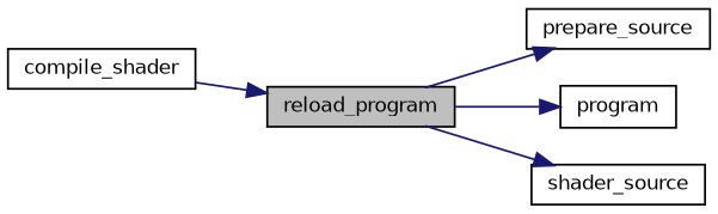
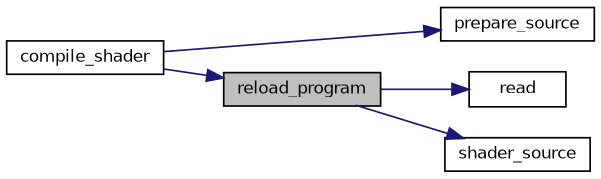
  digraph {
    rankdir=LR
    node [color=black fillcolor=white fontname=Helvetica fontsize=10 shape=record style=filled]
    edge [color=midnightblue fontname=Helvetica fontsize=10 labelfontname=Helvetica labelfontsize=10 style=solid]
    n1 [fillcolor=grey75 fontcolor=black height=0.2 label=reload_program width=0.4]
    n2 [height=0.2 label=prepare_source width=0.4]
-   n3 [height=0.2 label=program width=0.4]
+   n3 [height=0.2 label=read width=0.4]
    n4 [height=0.2 label=shader_source width=0.4]
    n5 [height=0.2 label=compile_shader width=0.4]
-   n1 -> n2
+   n5 -> n2
    n1 -> n3
    n1 -> n4
    n5 -> n1
  }
